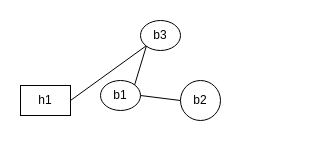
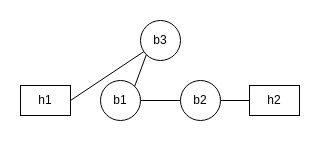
  <mxCell id="0" />
  <mxCell id="1" parent="0" />
- <mxCell id="2" value="b1" style="ellipse;whiteSpace=wrap;html=1;aspect=fixed;" parent="1" vertex="1"><mxGeometry x="100" y="80" width="40" height="30" as="geometry" /></mxCell>
- <mxCell id="3" value="b3" style="ellipse;whiteSpace=wrap;html=1;aspect=fixed;" parent="1" vertex="1"><mxGeometry x="140" y="20" width="40" height="30" as="geometry" /></mxCell>
+ <mxCell id="2" value="b1" style="ellipse;whiteSpace=wrap;html=1;aspect=fixed;" parent="1" vertex="1"><mxGeometry x="100" y="80" width="40" height="40" as="geometry" /></mxCell>
+ <mxCell id="3" value="b3" style="ellipse;whiteSpace=wrap;html=1;aspect=fixed;" parent="1" vertex="1"><mxGeometry x="140" y="20" width="40" height="40" as="geometry" /></mxCell>
  <mxCell id="4" value="b2" style="ellipse;whiteSpace=wrap;html=1;aspect=fixed;" parent="1" vertex="1"><mxGeometry x="180" y="80" width="40" height="40" as="geometry" /></mxCell>
  <mxCell id="5" value="h1" style="rounded=0;whiteSpace=wrap;html=1;" parent="1" vertex="1"><mxGeometry x="20" y="85" width="50" height="30" as="geometry" /></mxCell>
+ <mxCell id="6" value="h2" style="rounded=0;whiteSpace=wrap;html=1;" parent="1" vertex="1"><mxGeometry x="249" y="85" width="50" height="30" as="geometry" /></mxCell>
  <mxCell id="7" value="" style="endArrow=none;html=1;exitX=1;exitY=0.5;exitDx=0;exitDy=0;" parent="1" source="5" target="3" edge="1"><mxGeometry width="50" height="50" relative="1" as="geometry"><mxPoint x="240" y="200" as="sourcePoint" /><mxPoint x="290" y="150" as="targetPoint" /></mxGeometry></mxCell>
  <mxCell id="8" value="" style="endArrow=none;html=1;exitX=1;exitY=0;exitDx=0;exitDy=0;entryX=0;entryY=1;entryDx=0;entryDy=0;" parent="1" source="2" target="3" edge="1"><mxGeometry width="50" height="50" relative="1" as="geometry"><mxPoint x="240" y="200" as="sourcePoint" /><mxPoint x="290" y="150" as="targetPoint" /></mxGeometry></mxCell>
  <mxCell id="9" value="" style="endArrow=none;html=1;exitX=1;exitY=0.5;exitDx=0;exitDy=0;entryX=0;entryY=0.5;entryDx=0;entryDy=0;" parent="1" source="2" target="4" edge="1"><mxGeometry width="50" height="50" relative="1" as="geometry"><mxPoint x="240" y="200" as="sourcePoint" /><mxPoint x="290" y="150" as="targetPoint" /></mxGeometry></mxCell>
+ <mxCell id="10" value="" style="endArrow=none;html=1;exitX=0;exitY=0.5;exitDx=0;exitDy=0;entryX=1;entryY=0.5;entryDx=0;entryDy=0;" parent="1" source="6" target="4" edge="1"><mxGeometry width="50" height="50" relative="1" as="geometry"><mxPoint x="40" y="110" as="sourcePoint" /><mxPoint x="110" y="110" as="targetPoint" /></mxGeometry></mxCell>
